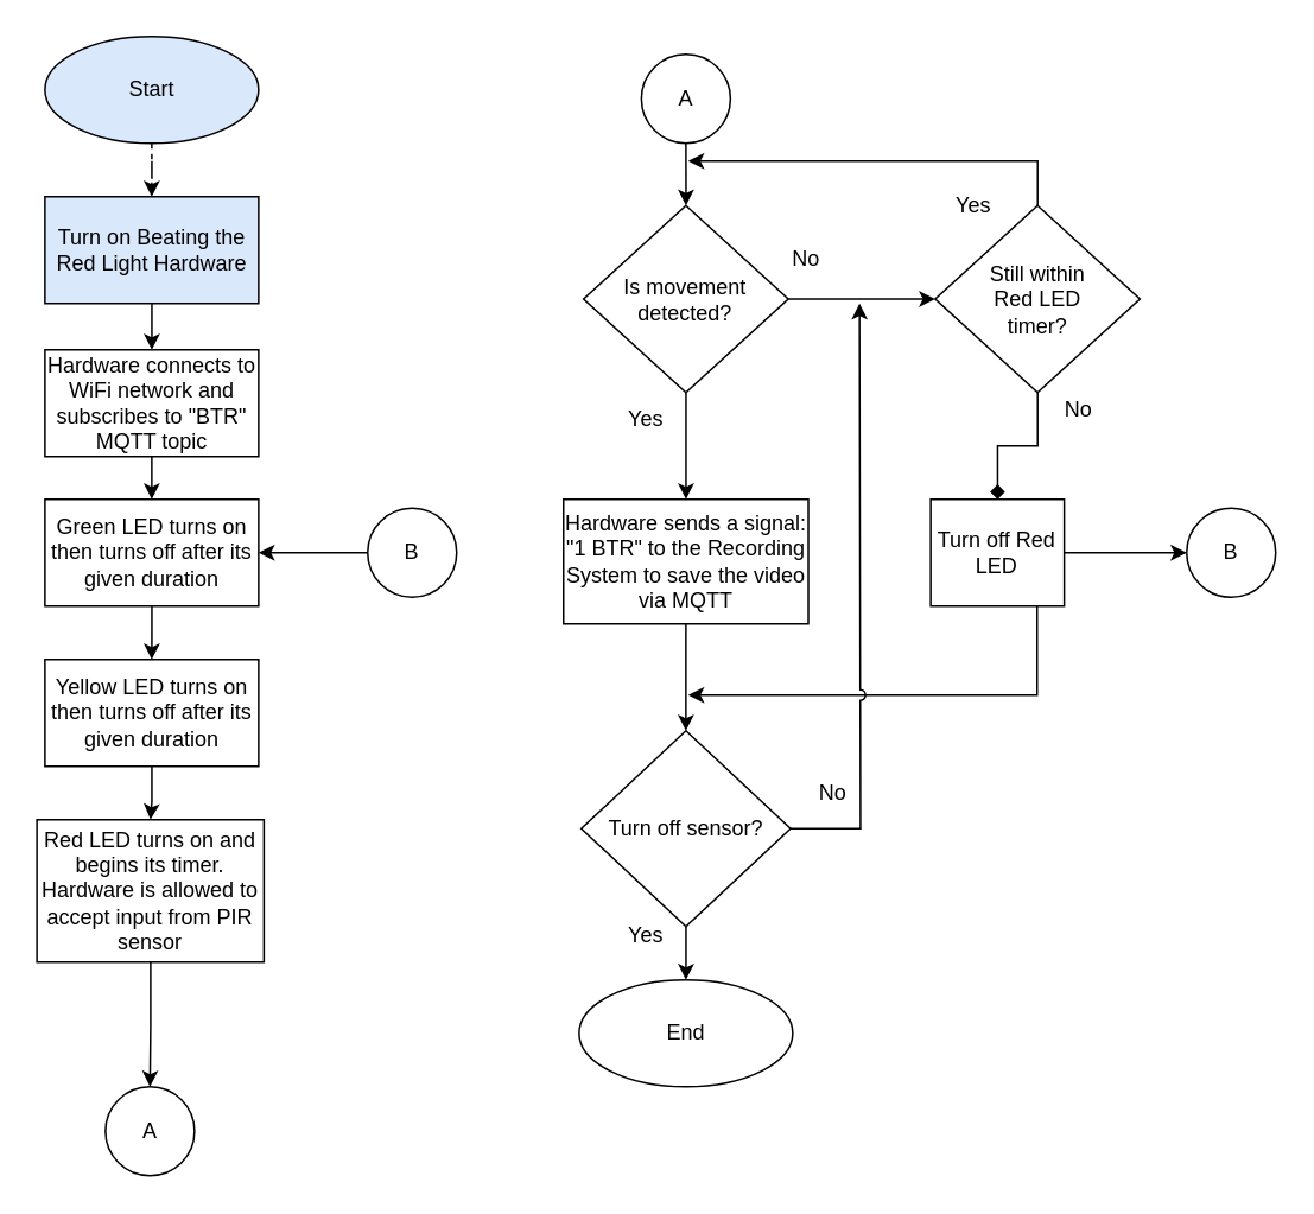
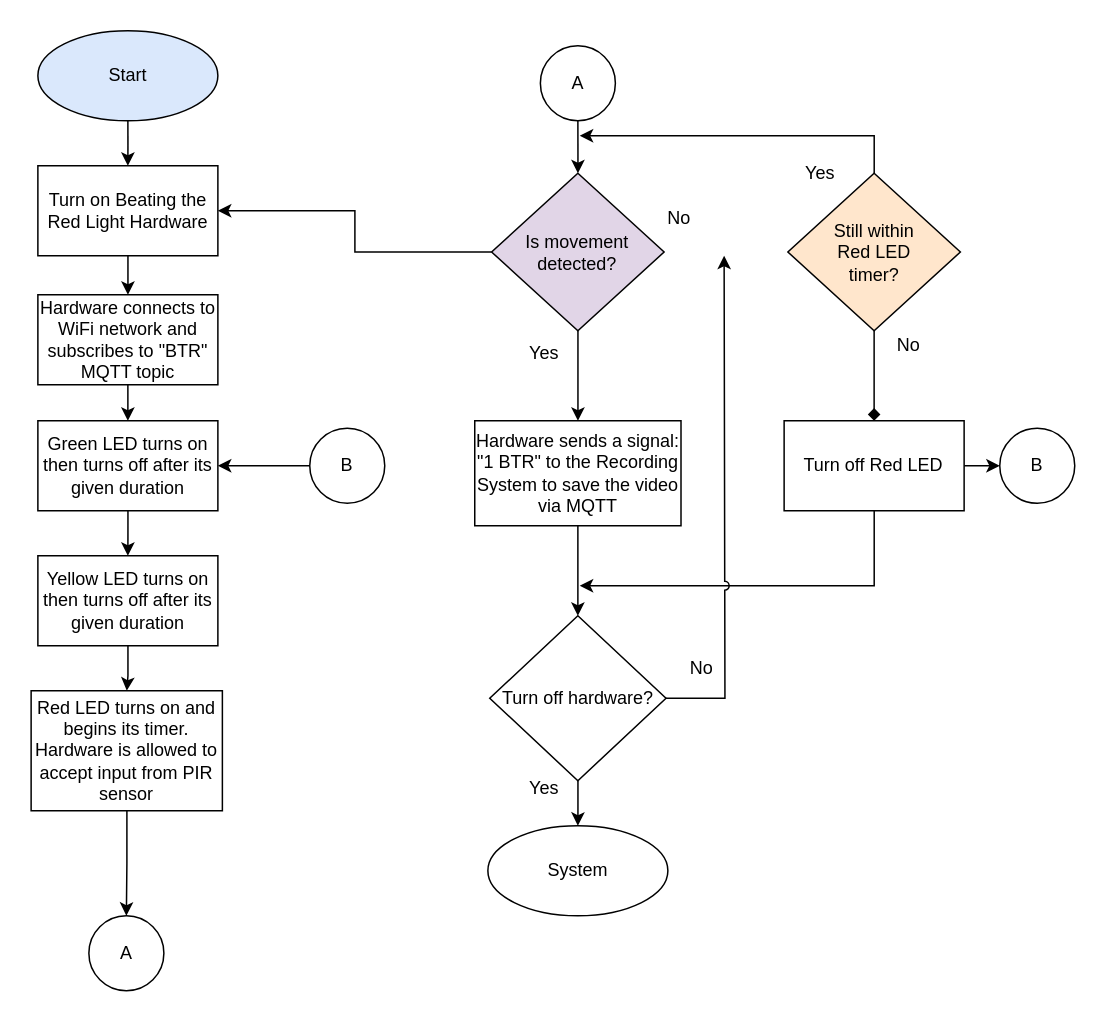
  <mxCell id="0" />
  <mxCell id="1" parent="0" />
- <mxCell id="2" style="edgeStyle=orthogonalEdgeStyle;rounded=0;orthogonalLoop=1;jettySize=auto;html=1;entryX=0.5;entryY=0;entryDx=0;entryDy=0;dashed=1;" parent="1" source="3" target="11" edge="1"><mxGeometry relative="1" as="geometry" /></mxCell>
+ <mxCell id="2" style="edgeStyle=orthogonalEdgeStyle;rounded=0;orthogonalLoop=1;jettySize=auto;html=1;entryX=0.5;entryY=0;entryDx=0;entryDy=0;" parent="1" source="3" target="11" edge="1"><mxGeometry relative="1" as="geometry" /></mxCell>
  <mxCell id="3" value="Start" style="ellipse;whiteSpace=wrap;html=1;fillColor=#dae8fc;" parent="1" vertex="1"><mxGeometry x="24.75" y="20" width="120" height="60" as="geometry" /></mxCell>
  <mxCell id="4" style="edgeStyle=orthogonalEdgeStyle;rounded=0;orthogonalLoop=1;jettySize=auto;html=1;entryX=0.5;entryY=0;entryDx=0;entryDy=0;" parent="1" source="5" target="7" edge="1"><mxGeometry relative="1" as="geometry" /></mxCell>
  <mxCell id="5" value="Green LED turns on then turns off after its given&lt;span style=&quot;white-space: pre;&quot;&gt; &lt;/span&gt;duration" style="rounded=0;whiteSpace=wrap;html=1;" parent="1" vertex="1"><mxGeometry x="24.75" y="280" width="120" height="60" as="geometry" /></mxCell>
  <mxCell id="6" style="edgeStyle=orthogonalEdgeStyle;rounded=0;orthogonalLoop=1;jettySize=auto;html=1;entryX=0.5;entryY=0;entryDx=0;entryDy=0;" parent="1" source="7" target="9" edge="1"><mxGeometry relative="1" as="geometry" /></mxCell>
  <mxCell id="7" value="Yellow LED turns on then turns off after its given duration" style="rounded=0;whiteSpace=wrap;html=1;" parent="1" vertex="1"><mxGeometry x="24.75" y="370" width="120" height="60" as="geometry" /></mxCell>
  <mxCell id="8" value="" style="edgeStyle=orthogonalEdgeStyle;rounded=0;orthogonalLoop=1;jettySize=auto;html=1;" edge="1" parent="1" source="9" target="38"><mxGeometry relative="1" as="geometry" /></mxCell>
  <mxCell id="9" value="Red LED turns on and begins its timer. Hardware is allowed to accept input from PIR sensor" style="rounded=0;whiteSpace=wrap;html=1;" parent="1" vertex="1"><mxGeometry x="20.25" y="460" width="127.5" height="80" as="geometry" /></mxCell>
  <mxCell id="10" style="edgeStyle=orthogonalEdgeStyle;rounded=0;orthogonalLoop=1;jettySize=auto;html=1;" parent="1" source="11" target="13" edge="1"><mxGeometry relative="1" as="geometry" /></mxCell>
- <mxCell id="11" value="Turn on Beating the Red Light Hardware" style="whiteSpace=wrap;html=1;fillColor=#dae8fc;" parent="1" vertex="1"><mxGeometry x="24.75" y="110" width="120" height="60" as="geometry" /></mxCell>
+ <mxCell id="11" value="Turn on Beating the Red Light Hardware" style="whiteSpace=wrap;html=1;" parent="1" vertex="1"><mxGeometry x="24.75" y="110" width="120" height="60" as="geometry" /></mxCell>
  <mxCell id="12" style="edgeStyle=orthogonalEdgeStyle;rounded=0;orthogonalLoop=1;jettySize=auto;html=1;exitX=0.5;exitY=1;exitDx=0;exitDy=0;entryX=0.5;entryY=0;entryDx=0;entryDy=0;" parent="1" source="13" target="5" edge="1"><mxGeometry relative="1" as="geometry" /></mxCell>
  <mxCell id="13" value="Hardware connects to WiFi network and subscribes to &quot;BTR&quot; MQTT topic" style="whiteSpace=wrap;html=1;" parent="1" vertex="1"><mxGeometry x="24.75" y="196" width="120" height="60" as="geometry" /></mxCell>
  <mxCell id="14" value="" style="edgeStyle=orthogonalEdgeStyle;rounded=0;orthogonalLoop=1;jettySize=auto;html=1;" edge="1" parent="1" source="15" target="5"><mxGeometry relative="1" as="geometry" /></mxCell>
  <mxCell id="15" value="B" style="ellipse;whiteSpace=wrap;html=1;aspect=fixed;" vertex="1" parent="1"><mxGeometry x="206" y="285" width="50" height="50" as="geometry" /></mxCell>
  <mxCell id="16" value="" style="edgeStyle=orthogonalEdgeStyle;rounded=0;orthogonalLoop=1;jettySize=auto;html=1;" edge="1" parent="1" source="18" target="20"><mxGeometry relative="1" as="geometry" /></mxCell>
- <mxCell id="17" value="" style="edgeStyle=orthogonalEdgeStyle;rounded=0;orthogonalLoop=1;jettySize=auto;html=1;" edge="1" parent="1" source="18" target="24"><mxGeometry relative="1" as="geometry" /></mxCell>
- <mxCell id="18" value="Is movement detected?" style="rhombus;whiteSpace=wrap;html=1;rounded=0;" vertex="1" parent="1"><mxGeometry x="327.25" y="115" width="115" height="105" as="geometry" /></mxCell>
+ <mxCell id="17" value="" style="edgeStyle=orthogonalEdgeStyle;rounded=0;orthogonalLoop=1;jettySize=auto;html=1;" edge="1" parent="1" source="18" target="11"><mxGeometry relative="1" as="geometry" /></mxCell>
+ <mxCell id="18" value="Is movement detected?" style="rhombus;whiteSpace=wrap;html=1;rounded=0;fillColor=#e1d5e7;" vertex="1" parent="1"><mxGeometry x="327.25" y="115" width="115" height="105" as="geometry" /></mxCell>
  <mxCell id="19" value="" style="edgeStyle=orthogonalEdgeStyle;rounded=0;orthogonalLoop=1;jettySize=auto;html=1;" edge="1" parent="1" source="20" target="33"><mxGeometry relative="1" as="geometry" /></mxCell>
  <mxCell id="20" value="Hardware sends a signal: &quot;1 BTR&quot; to the Recording System to save the video via MQTT" style="whiteSpace=wrap;html=1;rounded=0;" vertex="1" parent="1"><mxGeometry x="316" y="280" width="137.5" height="70" as="geometry" /></mxCell>
  <mxCell id="21" value="Yes" style="text;html=1;align=center;verticalAlign=middle;resizable=0;points=[];autosize=1;strokeColor=none;fillColor=none;" vertex="1" parent="1"><mxGeometry x="342.25" y="220" width="40" height="30" as="geometry" /></mxCell>
  <mxCell id="22" value="" style="edgeStyle=orthogonalEdgeStyle;rounded=0;orthogonalLoop=1;jettySize=auto;html=1;endArrow=diamond;" edge="1" parent="1" source="24" target="29"><mxGeometry relative="1" as="geometry" /></mxCell>
  <mxCell id="23" style="edgeStyle=orthogonalEdgeStyle;rounded=0;orthogonalLoop=1;jettySize=auto;html=1;" edge="1" parent="1" source="24"><mxGeometry relative="1" as="geometry"><mxPoint x="386" y="90" as="targetPoint" /><Array as="points"><mxPoint x="582" y="90" /><mxPoint x="396" y="90" /></Array></mxGeometry></mxCell>
- <mxCell id="24" value="Still within &lt;br&gt;Red LED &lt;br&gt;timer?" style="rhombus;whiteSpace=wrap;html=1;rounded=0;" vertex="1" parent="1"><mxGeometry x="524.75" y="115" width="115" height="105" as="geometry" /></mxCell>
+ <mxCell id="24" value="Still within &lt;br&gt;Red LED &lt;br&gt;timer?" style="rhombus;whiteSpace=wrap;html=1;rounded=0;fillColor=#ffe6cc;" vertex="1" parent="1"><mxGeometry x="524.75" y="115" width="115" height="105" as="geometry" /></mxCell>
  <mxCell id="25" value="No" style="text;html=1;align=center;verticalAlign=middle;resizable=0;points=[];autosize=1;strokeColor=none;fillColor=none;" vertex="1" parent="1"><mxGeometry x="432.25" y="130" width="40" height="30" as="geometry" /></mxCell>
  <mxCell id="26" value="Yes" style="text;html=1;align=center;verticalAlign=middle;resizable=0;points=[];autosize=1;strokeColor=none;fillColor=none;" vertex="1" parent="1"><mxGeometry x="526" y="100" width="40" height="30" as="geometry" /></mxCell>
  <mxCell id="27" value="" style="edgeStyle=orthogonalEdgeStyle;rounded=0;orthogonalLoop=1;jettySize=auto;html=1;" edge="1" parent="1" source="29" target="37"><mxGeometry relative="1" as="geometry" /></mxCell>
  <mxCell id="28" style="edgeStyle=orthogonalEdgeStyle;rounded=0;orthogonalLoop=1;jettySize=auto;html=1;" edge="1" parent="1" source="29"><mxGeometry relative="1" as="geometry"><mxPoint x="386" y="390" as="targetPoint" /><Array as="points"><mxPoint x="582" y="390" /></Array></mxGeometry></mxCell>
- <mxCell id="29" value="Turn off Red LED" style="rounded=0;whiteSpace=wrap;html=1;" vertex="1" parent="1"><mxGeometry x="522.25" y="280" width="75" height="60" as="geometry" /></mxCell>
+ <mxCell id="29" value="Turn off Red LED" style="rounded=0;whiteSpace=wrap;html=1;" vertex="1" parent="1"><mxGeometry x="522.25" y="280" width="120" height="60" as="geometry" /></mxCell>
  <mxCell id="30" value="No" style="text;html=1;align=center;verticalAlign=middle;resizable=0;points=[];autosize=1;strokeColor=none;fillColor=none;" vertex="1" parent="1"><mxGeometry x="584.75" y="215" width="40" height="30" as="geometry" /></mxCell>
  <mxCell id="31" style="edgeStyle=orthogonalEdgeStyle;rounded=0;orthogonalLoop=1;jettySize=auto;html=1;jumpStyle=arc;" edge="1" parent="1" source="33"><mxGeometry relative="1" as="geometry"><mxPoint x="482.25" y="170" as="targetPoint" /></mxGeometry></mxCell>
  <mxCell id="32" style="edgeStyle=orthogonalEdgeStyle;rounded=0;orthogonalLoop=1;jettySize=auto;html=1;" edge="1" parent="1" source="33"><mxGeometry relative="1" as="geometry"><mxPoint x="384.75" y="550" as="targetPoint" /></mxGeometry></mxCell>
- <mxCell id="33" value="Turn off sensor?" style="rhombus;whiteSpace=wrap;html=1;rounded=0;" vertex="1" parent="1"><mxGeometry x="326" y="410" width="117.5" height="110" as="geometry" /></mxCell>
+ <mxCell id="33" value="Turn off hardware?" style="rhombus;whiteSpace=wrap;html=1;rounded=0;" vertex="1" parent="1"><mxGeometry x="326" y="410" width="117.5" height="110" as="geometry" /></mxCell>
  <mxCell id="34" value="No" style="text;html=1;align=center;verticalAlign=middle;resizable=0;points=[];autosize=1;strokeColor=none;fillColor=none;" vertex="1" parent="1"><mxGeometry x="447.25" y="430" width="40" height="30" as="geometry" /></mxCell>
- <mxCell id="35" value="End" style="ellipse;whiteSpace=wrap;html=1;" vertex="1" parent="1"><mxGeometry x="324.75" y="550" width="120" height="60" as="geometry" /></mxCell>
+ <mxCell id="35" value="System" style="ellipse;whiteSpace=wrap;html=1;" vertex="1" parent="1"><mxGeometry x="324.75" y="550" width="120" height="60" as="geometry" /></mxCell>
  <mxCell id="36" value="Yes" style="text;html=1;align=center;verticalAlign=middle;resizable=0;points=[];autosize=1;strokeColor=none;fillColor=none;" vertex="1" parent="1"><mxGeometry x="342.25" y="510" width="40" height="30" as="geometry" /></mxCell>
  <mxCell id="37" value="B" style="ellipse;whiteSpace=wrap;html=1;aspect=fixed;" vertex="1" parent="1"><mxGeometry x="666" y="285" width="50" height="50" as="geometry" /></mxCell>
  <mxCell id="38" value="A" style="ellipse;whiteSpace=wrap;html=1;aspect=fixed;" vertex="1" parent="1"><mxGeometry x="58.75" y="610" width="50" height="50" as="geometry" /></mxCell>
  <mxCell id="39" value="" style="edgeStyle=orthogonalEdgeStyle;rounded=0;orthogonalLoop=1;jettySize=auto;html=1;" edge="1" parent="1" source="40" target="18"><mxGeometry relative="1" as="geometry" /></mxCell>
  <mxCell id="40" value="A" style="ellipse;whiteSpace=wrap;html=1;aspect=fixed;" vertex="1" parent="1"><mxGeometry x="359.75" y="30" width="50" height="50" as="geometry" /></mxCell>
